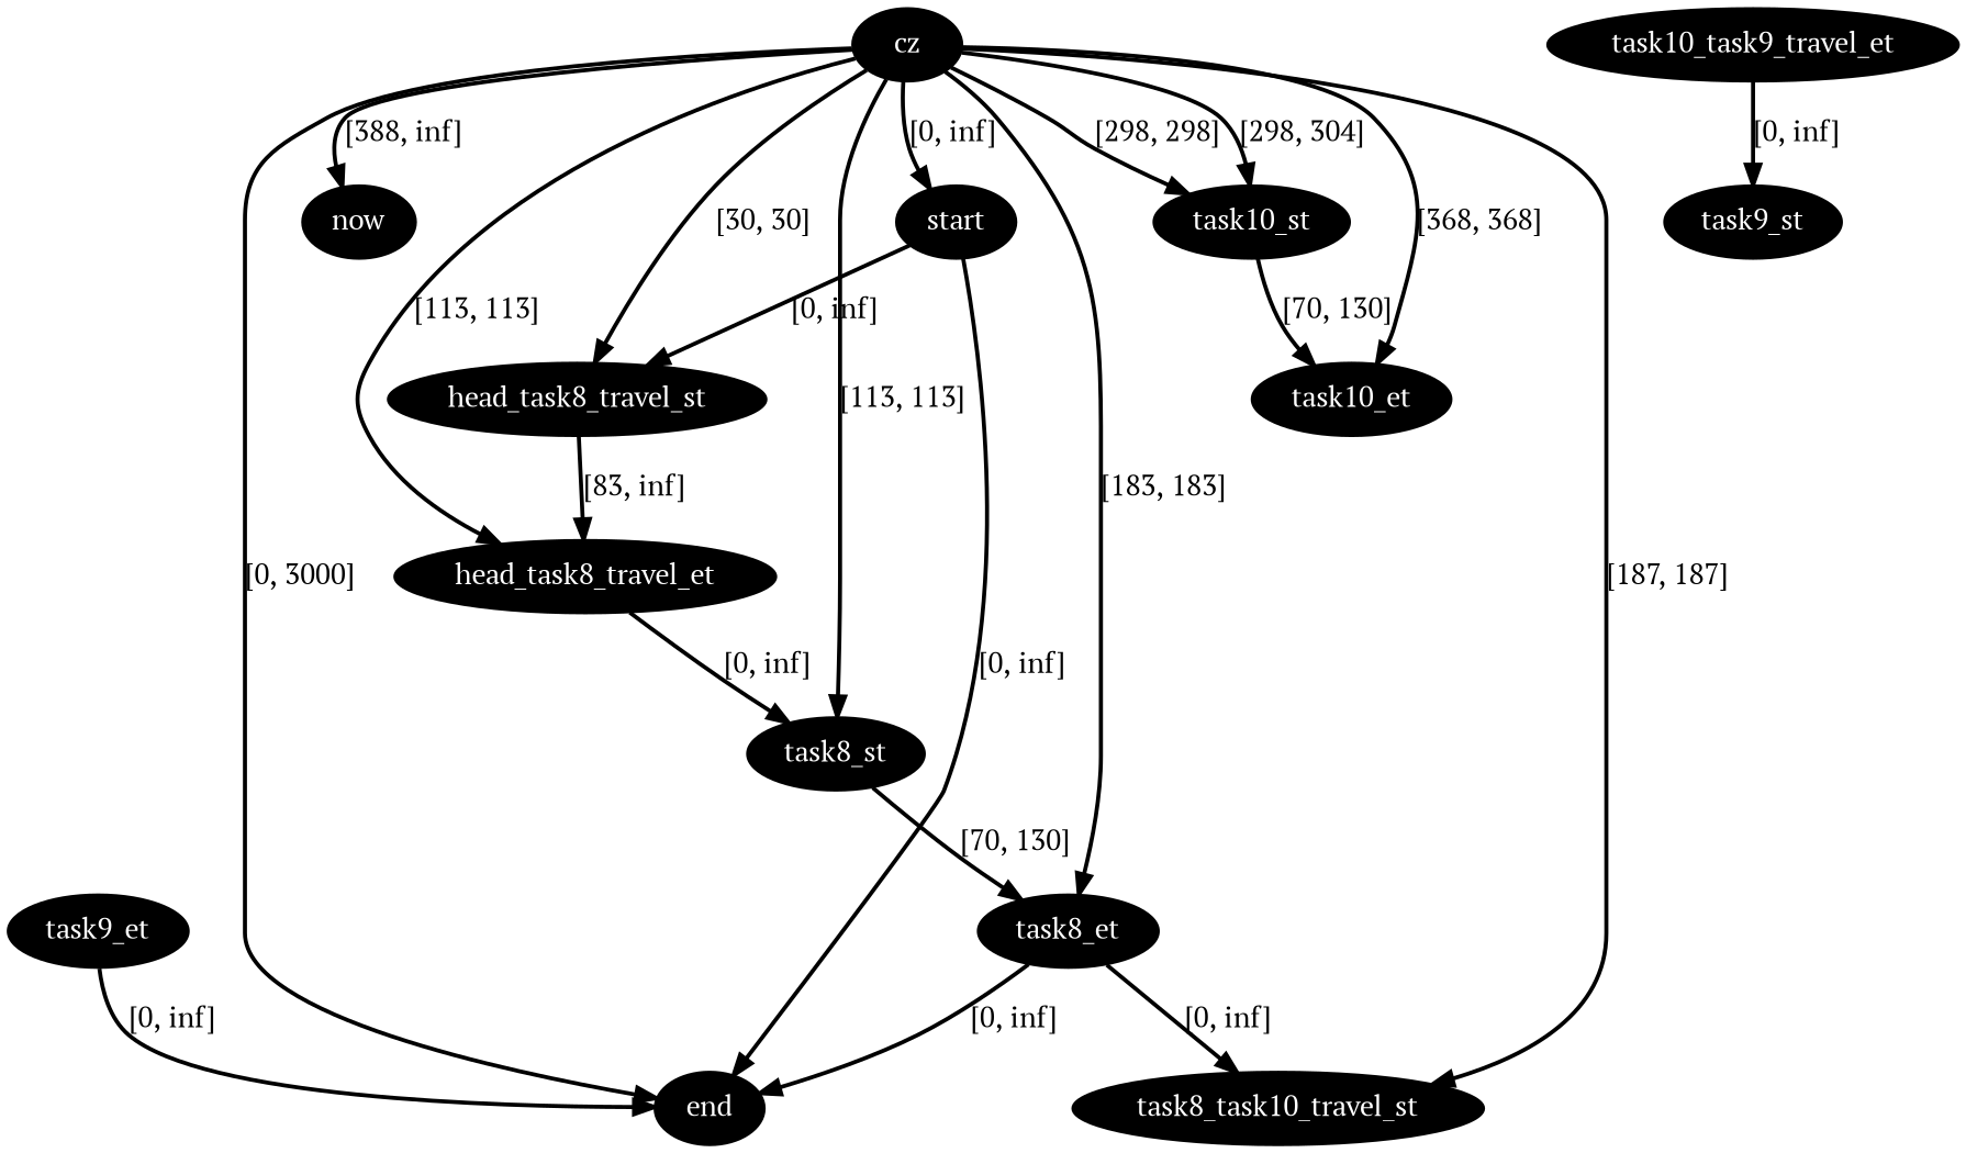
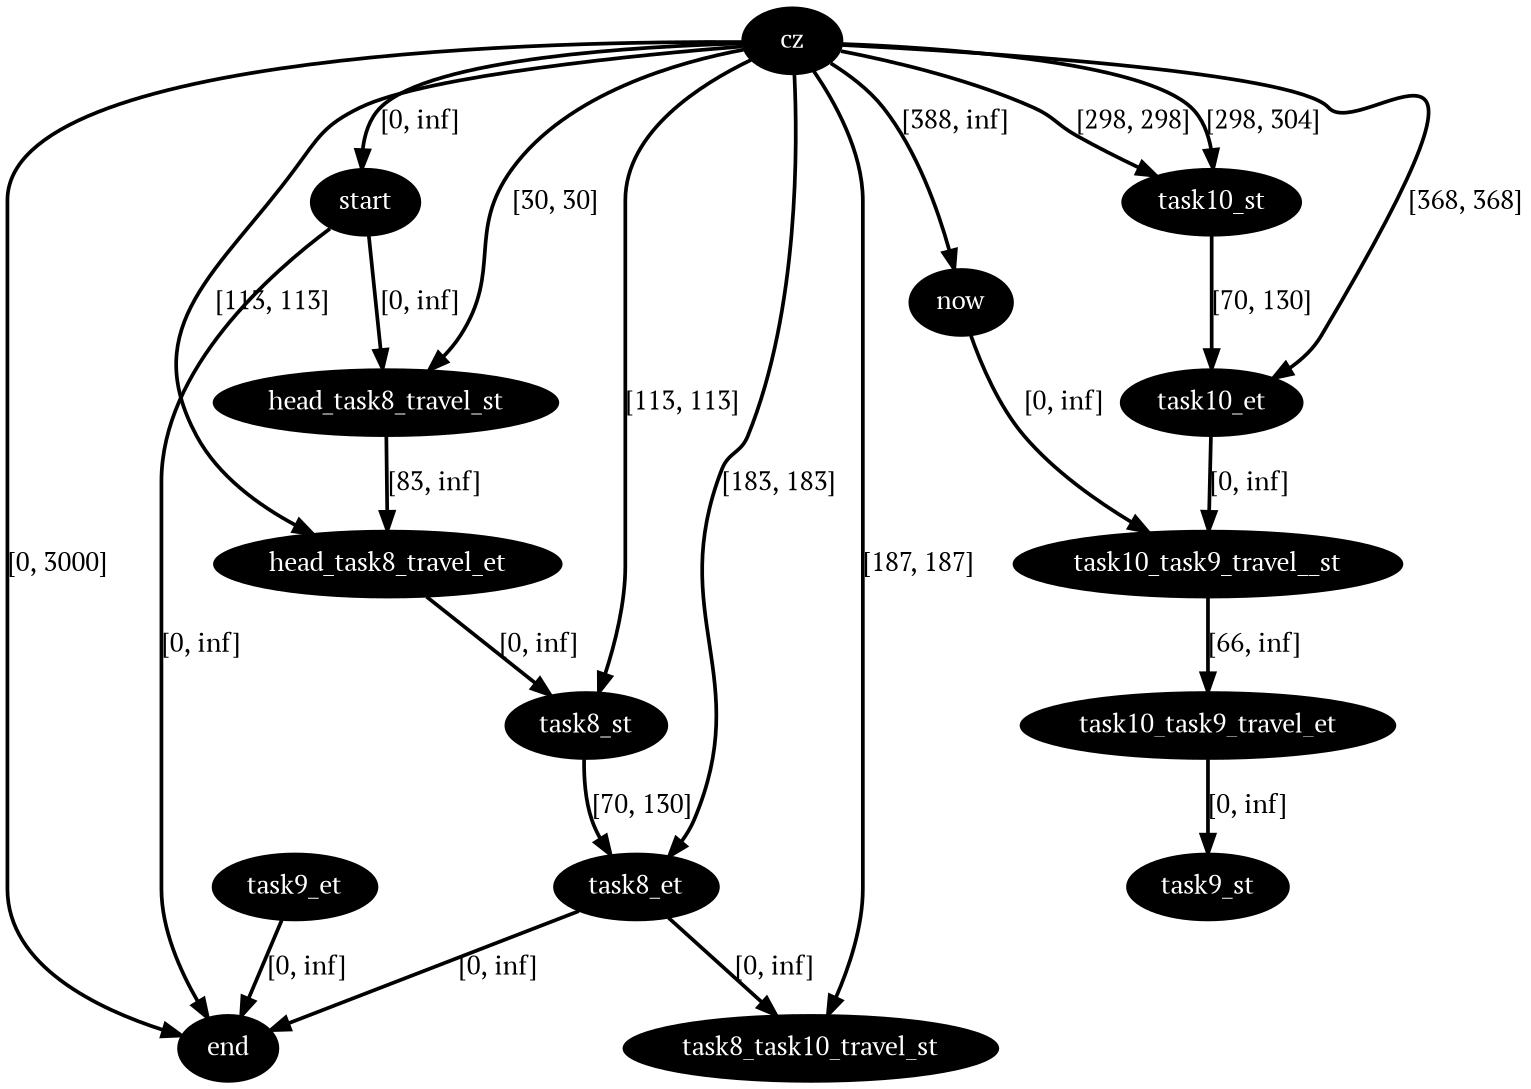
  digraph {
    fontname="PT Serif"
    node [fillcolor=black fontcolor=white fontname="PT Serif" style=filled]
    edge [color=black fontname="PT Serif" penwidth=2]
    n1 [label=cz]
    n2 [label=start]
    n3 [label=now]
    n4 [label=end]
    n5 [label=head_task8_travel_st]
    n6 [label=head_task8_travel_et]
    n7 [label=task8_st]
    n8 [label=task8_et]
    n9 [label=task10_st]
    n10 [label=task10_et]
    n11 [label=task8_task10_travel_st]
+   n12 [label=task10_task9_travel__st]
    n13 [label=task10_task9_travel_et]
    n14 [label=task9_st]
    n15 [label=task9_et]
    n1 -> n2 [label="[0, inf]"]
    n1 -> n3 [label="[388, inf]"]
    n1 -> n4 [label="[0, 3000]"]
    n1 -> n5 [label="[30, 30]"]
    n1 -> n6 [label="[113, 113]"]
    n1 -> n7 [label="[113, 113]"]
    n1 -> n8 [label="[183, 183]"]
    n1 -> n9 [label="[298, 298]"]
    n1 -> n9 [label="[298, 304]"]
    n1 -> n10 [label="[368, 368]"]
    n1 -> n11 [label="[187, 187]"]
    n2 -> n4 [label="[0, inf]"]
    n2 -> n5 [label="[0, inf]"]
+   n3 -> n12 [label="[0, inf]"]
    n5 -> n6 [label="[83, inf]"]
    n6 -> n7 [label="[0, inf]"]
    n7 -> n8 [label="[70, 130]"]
    n8 -> n4 [label="[0, inf]"]
    n8 -> n11 [label="[0, inf]"]
    n9 -> n10 [label="[70, 130]"]
+   n10 -> n12 [label="[0, inf]"]
+   n12 -> n13 [label="[66, inf]"]
    n13 -> n14 [label="[0, inf]"]
    n15 -> n4 [label="[0, inf]"]
  }
